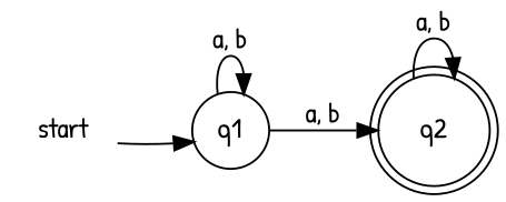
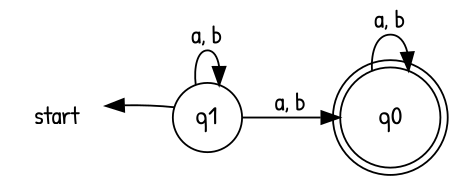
  digraph {
    fontname="Patrick Hand"
    rankdir=LR
    node [fontname="Patrick Hand"]
    edge [fontname="Patrick Hand"]
    start [shape=none]
    q1 [shape=circle]
-   q2 [shape=doublecircle]
-   start -> q1
+   q2 [shape=doublecircle label=q0]
+   q1 -> start
    q1 -> q1 [label="a, b"]
    q1 -> q2 [label="a, b"]
    q2 -> q2 [label="a, b"]
  }
